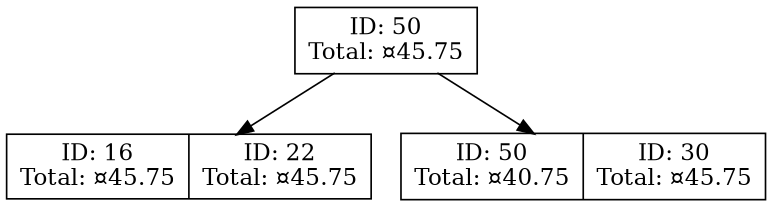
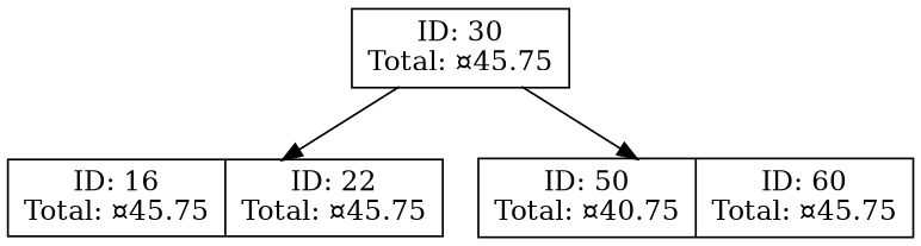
  digraph {
    node [shape=record]
-   n1 [label="<f30> ID: 50\nTotal: ¤45.75"]
+   n1 [label="<f30> ID: 30\nTotal: ¤45.75"]
    n2 [label="<f16> ID: 16\nTotal: ¤45.75|<f25> ID: 22\nTotal: ¤45.75"]
-   n3 [label="<f50> ID: 50\nTotal: ¤40.75|<f60> ID: 30\nTotal: ¤45.75"]
+   n3 [label="<f50> ID: 50\nTotal: ¤40.75|<f60> ID: 60\nTotal: ¤45.75"]
    n1 -> n2 [tailport=f0]
    n1 -> n3 [tailport=f1]
  }
